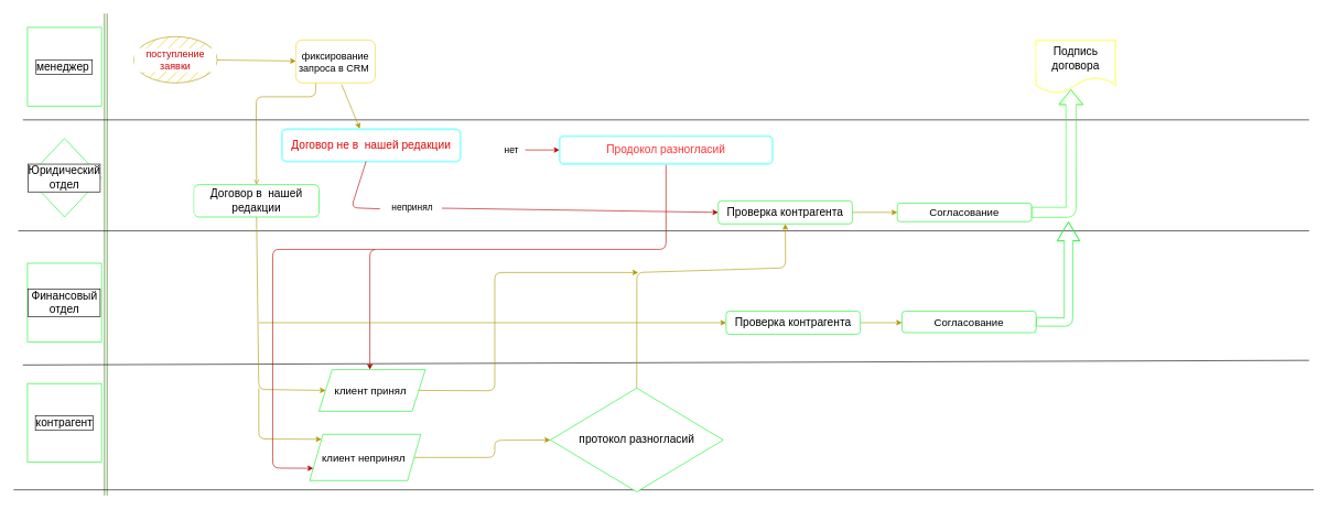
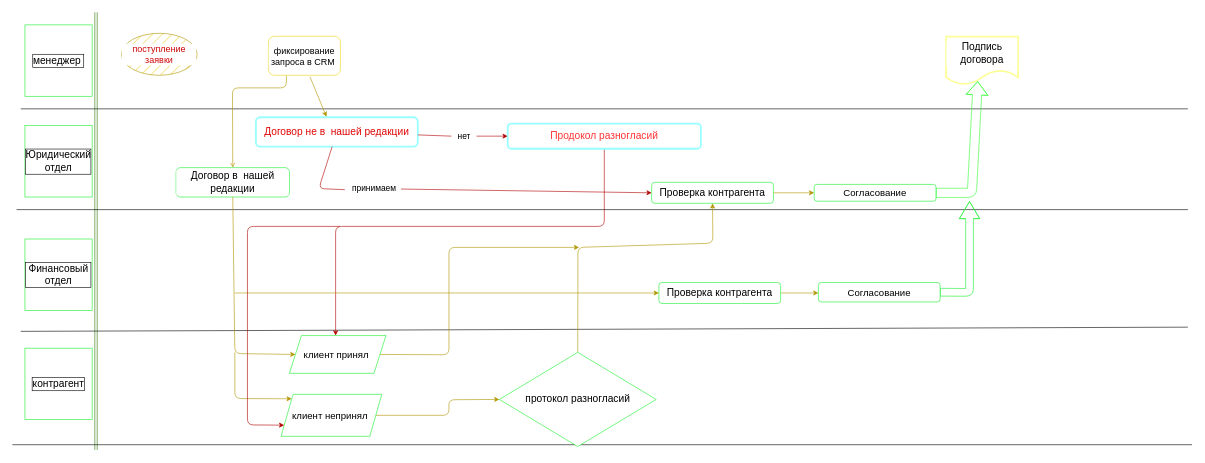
  <mxCell id="0" />
  <mxCell id="1" parent="0" />
  <mxCell id="2" value="" style="shape=link;html=1;fillColor=#60a917;strokeColor=#2D7600;" edge="1" parent="1"><mxGeometry width="100" relative="1" as="geometry"><mxPoint x="159.5" y="20" as="sourcePoint" /><mxPoint x="159.5" y="749.6" as="targetPoint" /></mxGeometry></mxCell>
  <mxCell id="3" value="" style="endArrow=none;html=1;" edge="1" parent="1"><mxGeometry width="50" height="50" relative="1" as="geometry"><mxPoint x="27" y="349" as="sourcePoint" /><mxPoint x="1980" y="349" as="targetPoint" /></mxGeometry></mxCell>
  <mxCell id="4" value="" style="endArrow=none;html=1;" edge="1" parent="1"><mxGeometry width="50" height="50" relative="1" as="geometry"><mxPoint x="34" y="552" as="sourcePoint" /><mxPoint x="1980" y="545" as="targetPoint" /></mxGeometry></mxCell>
  <mxCell id="5" value="" style="endArrow=none;html=1;" edge="1" parent="1"><mxGeometry width="50" height="50" relative="1" as="geometry"><mxPoint y="741" as="sourcePoint" x="20" /><mxPoint x="1987" y="741" as="targetPoint" /></mxGeometry></mxCell>
  <mxCell id="6" value="" style="endArrow=none;html=1;" edge="1" parent="1"><mxGeometry width="50" height="50" relative="1" as="geometry"><mxPoint x="34" y="181" as="sourcePoint" /><mxPoint x="1980" y="181" as="targetPoint" /></mxGeometry></mxCell>
  <mxCell id="7" value="&lt;font style=&quot;font-size: 17px;&quot;&gt;менеджер&amp;nbsp;&lt;/font&gt;" style="rounded=0;whiteSpace=wrap;html=1;strokeColor=#18F02E;direction=north;flipV=0;flipH=1;container=0;labelBackgroundColor=default;labelBorderColor=default;" vertex="1" parent="1"><mxGeometry x="41" y="41" width="112" height="119" as="geometry" /></mxCell>
- <mxCell id="8" value="&lt;font style=&quot;font-size: 17px;&quot;&gt;Юридический отдел&lt;/font&gt;" style="rhombus;whiteSpace=wrap;html=1;strokeColor=#18F02E;direction=north;flipV=0;flipH=1;container=0;labelBackgroundColor=default;labelBorderColor=default;" vertex="1" parent="1"><mxGeometry x="41" y="209" width="112" height="119" as="geometry" /></mxCell>
+ <mxCell id="8" value="&lt;font style=&quot;font-size: 17px;&quot;&gt;Юридический отдел&lt;/font&gt;" style="rounded=0;whiteSpace=wrap;html=1;strokeColor=#18F02E;direction=north;flipV=0;flipH=1;container=0;labelBackgroundColor=default;labelBorderColor=default;" vertex="1" parent="1"><mxGeometry x="41" y="209" width="112" height="119" as="geometry" /></mxCell>
  <mxCell id="9" value="&lt;font style=&quot;font-size: 17px;&quot;&gt;Финансовый отдел&lt;/font&gt;" style="rounded=0;whiteSpace=wrap;html=1;strokeColor=#18F02E;direction=north;flipV=0;flipH=1;container=0;labelBackgroundColor=default;labelBorderColor=default;" vertex="1" parent="1"><mxGeometry x="41" y="398" width="112" height="119" as="geometry" /></mxCell>
  <mxCell id="10" value="&lt;font style=&quot;font-size: 17px;&quot;&gt;контрагент&lt;/font&gt;" style="rounded=0;whiteSpace=wrap;html=1;strokeColor=#18F02E;direction=north;flipV=0;flipH=1;container=0;labelBackgroundColor=default;labelBorderColor=default;" vertex="1" parent="1"><mxGeometry x="41" y="580" width="112" height="119" as="geometry" /></mxCell>
- <mxCell id="11" style="edgeStyle=none;html=1;fillColor=#e3c800;strokeColor=#B09500;" edge="1" parent="1" source="12" target="15"><mxGeometry relative="1" as="geometry"><mxPoint x="419" y="90" as="targetPoint" /></mxGeometry></mxCell>
  <mxCell id="12" value="&lt;font color=&quot;#cf0707&quot; style=&quot;font-size: 15px;&quot;&gt;поступление заявки&lt;/font&gt;" style="ellipse;whiteSpace=wrap;html=1;labelBackgroundColor=default;labelBorderColor=none;strokeColor=#B09500;fillColor=#e3c800;fontColor=#e7dada;fillStyle=hatch;" vertex="1" parent="1"><mxGeometry x="202" y="55" width="126" height="70" as="geometry" /></mxCell>
  <mxCell id="13" style="edgeStyle=none;html=1;entryX=0.5;entryY=0;entryDx=0;entryDy=0;exitX=0.25;exitY=1;exitDx=0;exitDy=0;fillColor=#e3c800;strokeColor=#B09500;endArrow=open;" edge="1" parent="1" source="15" target="17"><mxGeometry relative="1" as="geometry"><mxPoint x="507" y="202" as="targetPoint" /><Array as="points"><mxPoint x="477" y="146" /><mxPoint x="387" y="146" /></Array></mxGeometry></mxCell>
  <mxCell id="14" style="edgeStyle=none;html=1;entryX=0.436;entryY=-0.017;entryDx=0;entryDy=0;entryPerimeter=0;exitX=0.577;exitY=1.038;exitDx=0;exitDy=0;exitPerimeter=0;fillColor=#e3c800;strokeColor=#B09500;" edge="1" parent="1" source="15" target="35"><mxGeometry relative="1" as="geometry" /></mxCell>
  <mxCell id="15" value="&lt;font style=&quot;font-size: 15px;&quot;&gt;фиксирование запроса в CRM&amp;nbsp;&lt;/font&gt;" style="rounded=1;whiteSpace=wrap;html=1;labelBackgroundColor=default;labelBorderColor=none;strokeColor=#f0d419;" vertex="1" parent="1"><mxGeometry x="447" y="60" width="120" height="65" as="geometry" /></mxCell>
  <mxCell id="16" style="edgeStyle=none;html=1;entryX=0;entryY=0;entryDx=0;entryDy=0;fillColor=#e3c800;strokeColor=#B09500;" edge="1" parent="1" target="26"><mxGeometry relative="1" as="geometry"><mxPoint x="391" y="587" as="sourcePoint" /><Array as="points"><mxPoint x="391" y="664" /></Array></mxGeometry></mxCell>
  <mxCell id="17" value="&lt;font style=&quot;font-size: 17px;&quot;&gt;Договор в&amp;nbsp; нашей редакции&lt;/font&gt;" style="rounded=1;whiteSpace=wrap;html=1;labelBackgroundColor=default;labelBorderColor=none;strokeColor=#18F02E;" vertex="1" parent="1"><mxGeometry x="293" y="279" width="189" height="49" as="geometry" /></mxCell>
  <mxCell id="18" value="" style="endArrow=classic;html=1;exitX=0.5;exitY=1;exitDx=0;exitDy=0;entryX=0;entryY=0.5;entryDx=0;entryDy=0;fillColor=#e3c800;strokeColor=#B09500;" edge="1" parent="1" source="17" target="20"><mxGeometry width="50" height="50" relative="1" as="geometry"><mxPoint x="524" y="349" as="sourcePoint" /><mxPoint x="566" y="552" as="targetPoint" /><Array as="points"><mxPoint x="391" y="589" /></Array></mxGeometry></mxCell>
  <mxCell id="19" style="edgeStyle=none;html=1;exitX=1;exitY=0.5;exitDx=0;exitDy=0;fillColor=#e3c800;strokeColor=#B09500;" edge="1" parent="1" source="20"><mxGeometry relative="1" as="geometry"><mxPoint x="965" y="412" as="targetPoint" /><Array as="points"><mxPoint x="748" y="591" /><mxPoint x="748" y="412" /></Array></mxGeometry></mxCell>
  <mxCell id="20" value="&lt;font style=&quot;font-size: 16px;&quot;&gt;клиент принял&amp;nbsp;&lt;/font&gt;" style="shape=parallelogram;perimeter=parallelogramPerimeter;whiteSpace=wrap;html=1;fixedSize=1;labelBackgroundColor=default;labelBorderColor=none;strokeColor=#18F02E;" vertex="1" parent="1"><mxGeometry x="482" y="559" width="161" height="63" as="geometry" /></mxCell>
  <mxCell id="21" style="edgeStyle=none;html=1;entryX=0;entryY=0.5;entryDx=0;entryDy=0;fillColor=#e3c800;strokeColor=#B09500;" edge="1" parent="1" target="30"><mxGeometry relative="1" as="geometry"><mxPoint x="993" y="265" as="targetPoint" /><mxPoint x="1287" y="321" as="sourcePoint" /></mxGeometry></mxCell>
  <mxCell id="22" value="&lt;font style=&quot;font-size: 17px;&quot;&gt;Проверка контрагента&lt;/font&gt;" style="rounded=1;whiteSpace=wrap;html=1;labelBackgroundColor=default;labelBorderColor=none;strokeColor=#18F02E;direction=west;" vertex="1" parent="1"><mxGeometry x="1086" y="303.5" width="203" height="35" as="geometry" /></mxCell>
  <mxCell id="23" style="edgeStyle=none;html=1;exitX=1;exitY=0.5;exitDx=0;exitDy=0;fillColor=#e3c800;strokeColor=#B09500;" edge="1" parent="1" source="24"><mxGeometry relative="1" as="geometry"><mxPoint x="1112" y="500" as="sourcePoint" /><mxPoint x="1364" y="488" as="targetPoint" /></mxGeometry></mxCell>
  <mxCell id="24" value="&lt;font style=&quot;font-size: 17px;&quot;&gt;Проверка контрагента&lt;/font&gt;" style="rounded=1;whiteSpace=wrap;html=1;labelBackgroundColor=default;labelBorderColor=none;strokeColor=#18F02E;" vertex="1" parent="1"><mxGeometry x="1098" y="470.5" width="203" height="35" as="geometry" /></mxCell>
  <mxCell id="25" style="edgeStyle=none;html=1;entryX=0;entryY=0.5;entryDx=0;entryDy=0;fillColor=#e3c800;strokeColor=#B09500;" edge="1" parent="1" source="26" target="28"><mxGeometry relative="1" as="geometry"><mxPoint x="845" y="673" as="targetPoint" /><Array as="points"><mxPoint x="748" y="692" /><mxPoint x="748" y="666" /></Array></mxGeometry></mxCell>
  <mxCell id="26" value="&lt;font style=&quot;font-size: 16px;&quot;&gt;клиент непринял&amp;nbsp;&lt;/font&gt;" style="shape=parallelogram;perimeter=parallelogramPerimeter;whiteSpace=wrap;html=1;fixedSize=1;labelBackgroundColor=default;labelBorderColor=none;strokeColor=#18F02E;" vertex="1" parent="1"><mxGeometry x="468" y="657" width="168" height="70" as="geometry" /></mxCell>
  <mxCell id="27" style="edgeStyle=none;html=1;entryX=0.5;entryY=0;entryDx=0;entryDy=0;exitX=0.5;exitY=0;exitDx=0;exitDy=0;fillColor=#e3c800;strokeColor=#B09500;" edge="1" parent="1" source="28" target="22"><mxGeometry relative="1" as="geometry"><Array as="points"><mxPoint x="963" y="412" /><mxPoint x="1188" y="405" /></Array></mxGeometry></mxCell>
  <mxCell id="28" value="&lt;font style=&quot;font-size: 17px;&quot;&gt;протокол разногласий&lt;/font&gt;" style="rhombus;whiteSpace=wrap;html=1;labelBackgroundColor=default;labelBorderColor=none;strokeColor=#18F02E;" vertex="1" parent="1"><mxGeometry x="832" y="587" width="261.5" height="157" as="geometry" /></mxCell>
  <mxCell id="29" style="edgeStyle=none;html=1;exitX=1;exitY=0.5;exitDx=0;exitDy=0;entryX=0.439;entryY=0.931;entryDx=0;entryDy=0;entryPerimeter=0;shape=flexArrow;strokeColor=#33FF33;width=15.294;endSize=7.094;" edge="1" parent="1" source="30" target="42"><mxGeometry relative="1" as="geometry"><mxPoint x="1441" y="160" as="targetPoint" /><Array as="points"><mxPoint x="1620" y="321" /></Array></mxGeometry></mxCell>
  <mxCell id="30" value="&lt;font style=&quot;font-size: 16px;&quot;&gt;Согласование&lt;/font&gt;" style="rounded=1;whiteSpace=wrap;html=1;labelBackgroundColor=default;labelBorderColor=none;strokeColor=#18F02E;" vertex="1" parent="1"><mxGeometry x="1357" y="307" width="203" height="28" as="geometry" /></mxCell>
  <mxCell id="31" style="edgeStyle=none;html=1;exitX=1;exitY=0.5;exitDx=0;exitDy=0;shape=flexArrow;strokeColor=#18F02E;width=12.941;endSize=9.2;" edge="1" parent="1" source="32"><mxGeometry relative="1" as="geometry"><mxPoint x="1616" y="335" as="targetPoint" /><Array as="points"><mxPoint x="1616" y="487" /></Array></mxGeometry></mxCell>
  <mxCell id="32" value="&lt;font style=&quot;font-size: 16px;&quot;&gt;Согласование&lt;/font&gt;" style="rounded=1;whiteSpace=wrap;html=1;labelBackgroundColor=default;labelBorderColor=none;strokeColor=#18F02E;" vertex="1" parent="1"><mxGeometry x="1364" y="470.5" width="203" height="32.5" as="geometry" /></mxCell>
  <mxCell id="33" style="edgeStyle=none;html=1;entryX=0;entryY=0.5;entryDx=0;entryDy=0;startArrow=none;fillColor=#e51400;strokeColor=#B20000;" edge="1" parent="1" source="41" target="37"><mxGeometry relative="1" as="geometry" /></mxCell>
  <mxCell id="34" style="edgeStyle=none;html=1;entryX=1;entryY=0.5;entryDx=0;entryDy=0;startArrow=none;fillColor=#e51400;strokeColor=#B20000;" edge="1" parent="1" source="39" target="22"><mxGeometry relative="1" as="geometry"><mxPoint x="874" y="202" as="targetPoint" /></mxGeometry></mxCell>
  <mxCell id="35" value="&lt;font color=&quot;#df0707&quot; style=&quot;font-size: 17px;&quot;&gt;Договор не в&amp;nbsp; нашей редакции&lt;/font&gt;" style="rounded=1;whiteSpace=wrap;html=1;labelBackgroundColor=default;labelBorderColor=none;fillColor=none;strokeColor=#99FFFF;fontColor=#ffffff;strokeWidth=3;" vertex="1" parent="1"><mxGeometry x="426" y="195" width="270" height="49" as="geometry" /></mxCell>
  <mxCell id="36" style="edgeStyle=none;html=1;strokeColor=#B20000;fillColor=#e51400;" edge="1" parent="1" source="37"><mxGeometry relative="1" as="geometry"><mxPoint x="559" y="559" as="targetPoint" /><Array as="points"><mxPoint x="1007" y="377" /><mxPoint x="559" y="377" /></Array></mxGeometry></mxCell>
  <mxCell id="37" value="&lt;font color=&quot;#ff3333&quot; style=&quot;font-size: 17px;&quot;&gt;Продокол разногласий&lt;/font&gt;" style="rounded=1;whiteSpace=wrap;html=1;labelBackgroundColor=default;labelBorderColor=none;fillColor=none;strokeColor=#99FFFF;fontColor=#ffffff;strokeWidth=3;" vertex="1" parent="1"><mxGeometry x="846" y="205.5" width="322" height="42" as="geometry" /></mxCell>
  <mxCell id="38" value="" style="edgeStyle=none;html=1;endArrow=none;fillColor=#e51400;strokeColor=#B20000;entryX=-0.03;entryY=0.549;entryDx=0;entryDy=0;entryPerimeter=0;" edge="1" parent="1" source="35" target="39"><mxGeometry relative="1" as="geometry"><mxPoint x="604.333" y="244" as="sourcePoint" /><mxPoint x="636" y="258" as="targetPoint" /><Array as="points"><mxPoint x="531" y="314" /></Array></mxGeometry></mxCell>
- <mxCell id="39" value="&lt;font style=&quot;font-size: 14px;&quot;&gt;непринял&lt;/font&gt;" style="text;html=1;align=center;verticalAlign=middle;resizable=0;points=[];autosize=1;strokeColor=none;fillColor=none;" vertex="1" parent="1"><mxGeometry x="577" y="296.5" width="91" height="35" as="geometry" /></mxCell>
+ <mxCell id="39" value="&lt;font style=&quot;font-size: 14px;&quot;&gt;принимаем&lt;/font&gt;" style="text;html=1;align=center;verticalAlign=middle;resizable=0;points=[];autosize=1;strokeColor=none;fillColor=none;" vertex="1" parent="1"><mxGeometry x="577" y="296.5" width="91" height="35" as="geometry" /></mxCell>
+ <mxCell id="40" value="" style="edgeStyle=none;html=1;entryX=0;entryY=0.5;entryDx=0;entryDy=0;endArrow=none;fillColor=#e51400;strokeColor=#B20000;" edge="1" parent="1" source="35" target="41"><mxGeometry relative="1" as="geometry"><mxPoint x="650" y="236.753" as="sourcePoint" /><mxPoint x="895" y="261.5" as="targetPoint" /></mxGeometry></mxCell>
  <mxCell id="41" value="&lt;font style=&quot;font-size: 14px;&quot;&gt;нет&lt;/font&gt;" style="text;html=1;align=center;verticalAlign=middle;resizable=0;points=[];autosize=1;strokeColor=none;fillColor=none;" vertex="1" parent="1"><mxGeometry x="752" y="209" width="42" height="35" as="geometry" /></mxCell>
- <mxCell id="42" value="&lt;font style=&quot;font-size: 17px;&quot;&gt;Подпись договора&lt;/font&gt;" style="shape=document;whiteSpace=wrap;html=1;boundedLbl=1;labelBackgroundColor=default;labelBorderColor=none;strokeColor=#fdff99;strokeWidth=3;fillColor=none;" vertex="1" parent="1"><mxGeometry x="1567" y="60.5" width="120" height="80" as="geometry" /></mxCell>
+ <mxCell id="42" value="&lt;font style=&quot;font-size: 17px;&quot;&gt;Подпись договора&lt;/font&gt;" style="shape=document;whiteSpace=wrap;html=1;boundedLbl=1;labelBackgroundColor=default;labelBorderColor=none;strokeColor=#fdff99;strokeWidth=3;fillColor=none;" vertex="1" parent="1"><mxGeometry x="1577" y="60.5" width="120" height="80" as="geometry" /></mxCell>
  <mxCell id="43" value="" style="endArrow=classic;html=1;entryX=0;entryY=0.5;entryDx=0;entryDy=0;fillColor=#e3c800;strokeColor=#B09500;" edge="1" parent="1" target="24"><mxGeometry width="50" height="50" relative="1" as="geometry"><mxPoint x="391" y="488" as="sourcePoint" /><mxPoint x="875" y="433" as="targetPoint" /></mxGeometry></mxCell>
  <mxCell id="44" value="" style="endArrow=classic;html=1;strokeColor=#B20000;entryX=0;entryY=0.75;entryDx=0;entryDy=0;fillColor=#e51400;" edge="1" parent="1" target="26"><mxGeometry width="50" height="50" relative="1" as="geometry"><mxPoint x="566" y="377" as="sourcePoint" /><mxPoint x="462" y="713" as="targetPoint" /><Array as="points"><mxPoint x="412" y="377" /><mxPoint x="412" y="708" /></Array></mxGeometry></mxCell>
